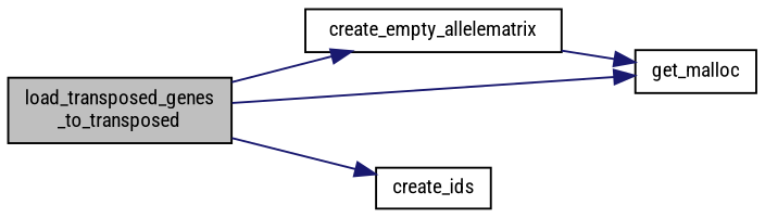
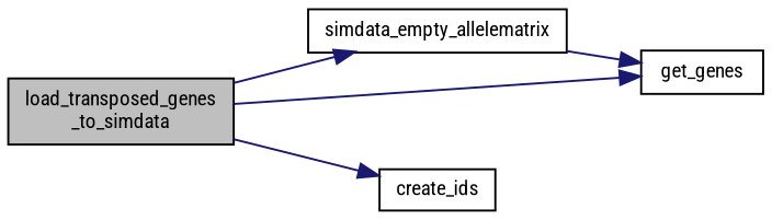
  digraph {
    fontname="Roboto Condensed"
    rankdir=LR
    node [color=black fillcolor=white fontname="Roboto Condensed" fontsize=10 shape=record style=filled]
    edge [color=midnightblue fontname="Roboto Condensed" fontsize=10 labelfontname=Helvetica labelfontsize=10 style=solid]
-   n1 [fillcolor=grey75 fontcolor=black height=0.2 label="load_transposed_genes\l_to_transposed" width=0.4]
-   n2 [height=0.2 label=create_empty_allelematrix width=0.4]
-   n3 [height=0.2 label=get_malloc width=0.4]
+   n1 [fillcolor=grey75 fontcolor=black height=0.2 label="load_transposed_genes\l_to_simdata" width=0.4]
+   n2 [height=0.2 label=simdata_empty_allelematrix width=0.4]
+   n3 [height=0.2 label=get_genes width=0.4]
    n4 [height=0.2 label=create_ids width=0.4]
    n1 -> n2
    n1 -> n3
    n1 -> n4
    n2 -> n3
  }
